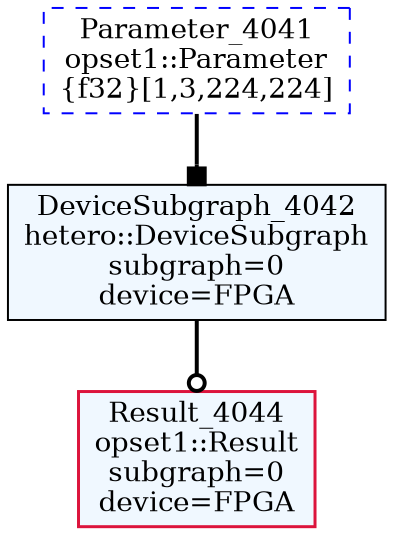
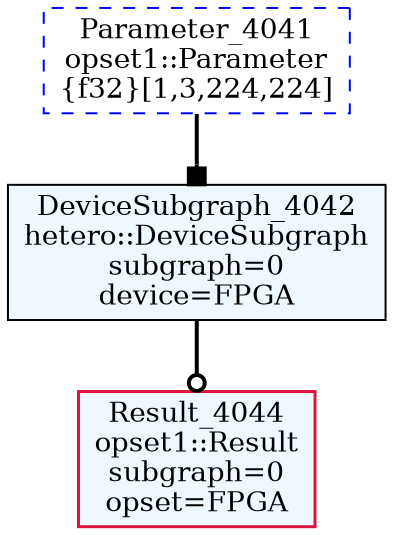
  digraph {
    node [fillcolor=aliceblue shape=box style=filled]
    edge [style=bold]
    n1 [color=black label="DeviceSubgraph_4042\nhetero::DeviceSubgraph\nsubgraph=0\ndevice=FPGA"]
-   n2 [color=crimson label="Result_4044\nopset1::Result\nsubgraph=0\ndevice=FPGA" penwidth=1.5]
+   n2 [color=crimson label="Result_4044\nopset1::Result\nsubgraph=0\nopset=FPGA" penwidth=1.5]
    n3 [color=blue label="Parameter_4041\nopset1::Parameter\n{f32}[1,3,224,224]" style=dashed fillcolor=""]
    n1 -> n2 [arrowhead=odot]
    n3 -> n1 [arrowhead=box]
  }
